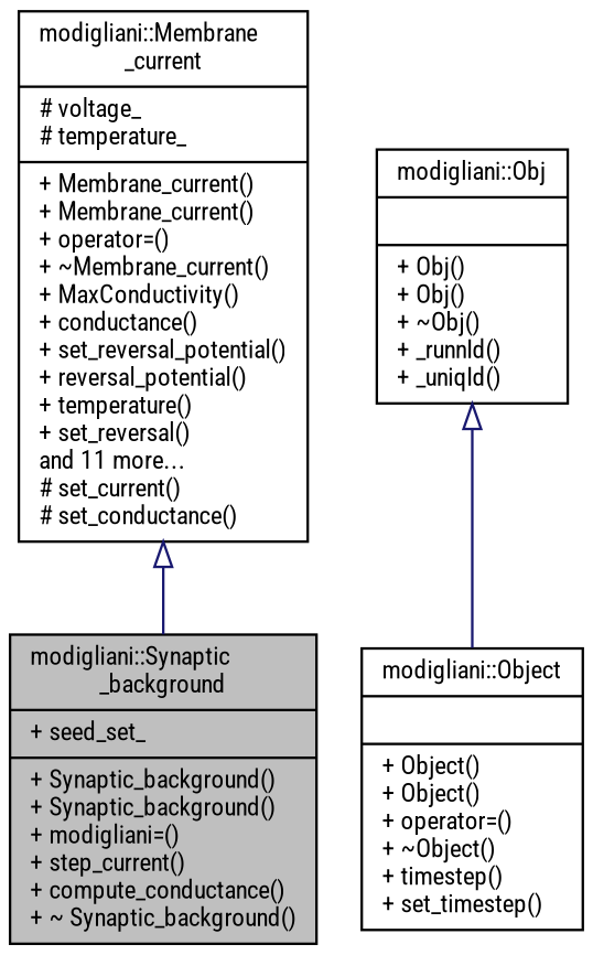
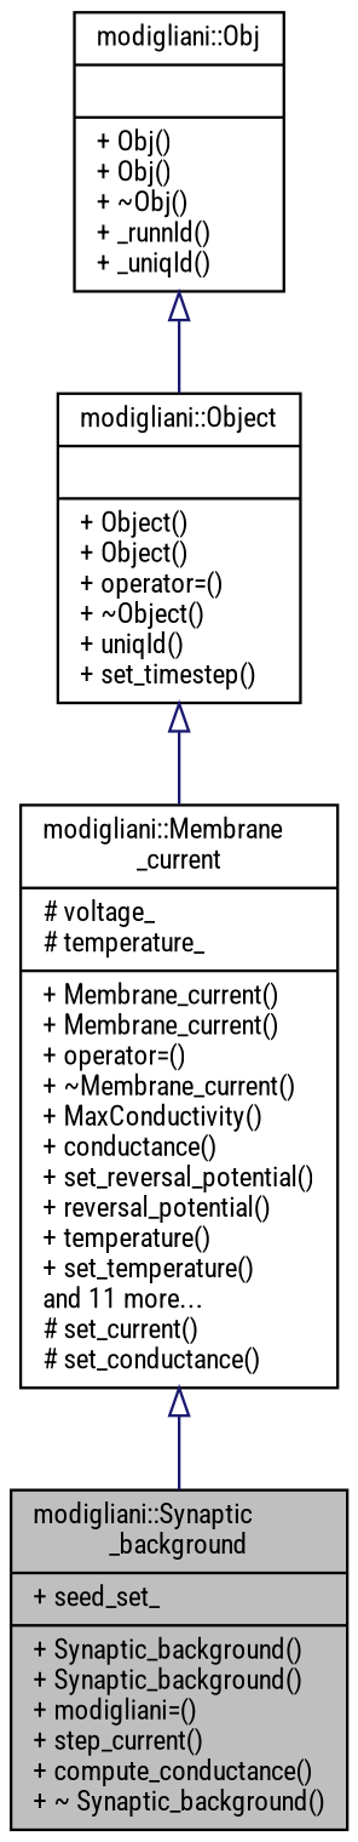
  digraph {
    fontname="Roboto Condensed"
    node [color=black fontname="Roboto Condensed" fontsize=10 shape=record]
    edge [arrowtail=onormal color=midnightblue dir=back fontname="Roboto Condensed" fontsize=10 labelfontname=Helvetica labelfontsize=10 style=solid]
    n1 [fillcolor=grey75 fontcolor=black height=0.2 label="{modigliani::Synaptic\l_background\n|+ seed_set_\l|+ Synaptic_background()\l+ Synaptic_background()\l+ modigliani=()\l+ step_current()\l+ compute_conductance()\l+ ~ Synaptic_background()\l}" style=filled width=0.4]
-   n2 [height=0.2 label="{modigliani::Membrane\l_current\n|# voltage_\l# temperature_\l|+ Membrane_current()\l+ Membrane_current()\l+ operator=()\l+ ~Membrane_current()\l+ MaxConductivity()\l+ conductance()\l+ set_reversal_potential()\l+ reversal_potential()\l+ temperature()\l+ set_reversal()\land 11 more...\l# set_current()\l# set_conductance()\l}" width=0.4]
-   n3 [height=0.2 label="{modigliani::Object\n||+ Object()\l+ Object()\l+ operator=()\l+ ~Object()\l+ timestep()\l+ set_timestep()\l}" width=0.4]
+   n2 [height=0.2 label="{modigliani::Membrane\l_current\n|# voltage_\l# temperature_\l|+ Membrane_current()\l+ Membrane_current()\l+ operator=()\l+ ~Membrane_current()\l+ MaxConductivity()\l+ conductance()\l+ set_reversal_potential()\l+ reversal_potential()\l+ temperature()\l+ set_temperature()\land 11 more...\l# set_current()\l# set_conductance()\l}" width=0.4]
+   n3 [height=0.2 label="{modigliani::Object\n||+ Object()\l+ Object()\l+ operator=()\l+ ~Object()\l+ uniqId()\l+ set_timestep()\l}" width=0.4]
    n4 [height=0.2 label="{modigliani::Obj\n||+ Obj()\l+ Obj()\l+ ~Obj()\l+ _runnId()\l+ _uniqId()\l}" width=0.4]
    n2 -> n1
+   n3 -> n2
    n4 -> n3
  }
